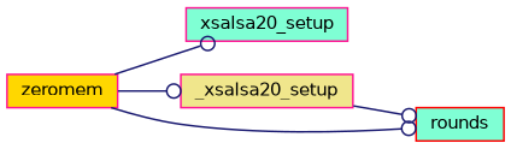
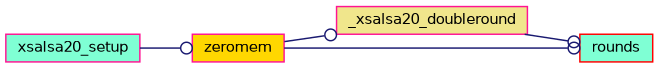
  digraph {
    rankdir=LR
    node [color=deeppink fillcolor=aquamarine fontname=Helvetica fontsize=10 shape=record style=filled]
    edge [arrowhead=odot color=midnightblue fontname=Helvetica fontsize=10 labelfontname=Helvetica labelfontsize=10 style=solid]
    n1 [fontcolor=black height=0.2 label=xsalsa20_setup width=0.4]
    n2 [fillcolor=gold height=0.2 label=zeromem width=0.4]
-   n3 [fillcolor=khaki height=0.2 label=_xsalsa20_setup width=0.4]
+   n3 [fillcolor=khaki height=0.2 label=_xsalsa20_doubleround width=0.4]
    n4 [color=red height=0.2 label=rounds width=0.4]
-   n2 -> n1
+   n1 -> n2
    n2 -> n3
    n2 -> n4
    n3 -> n4
  }
